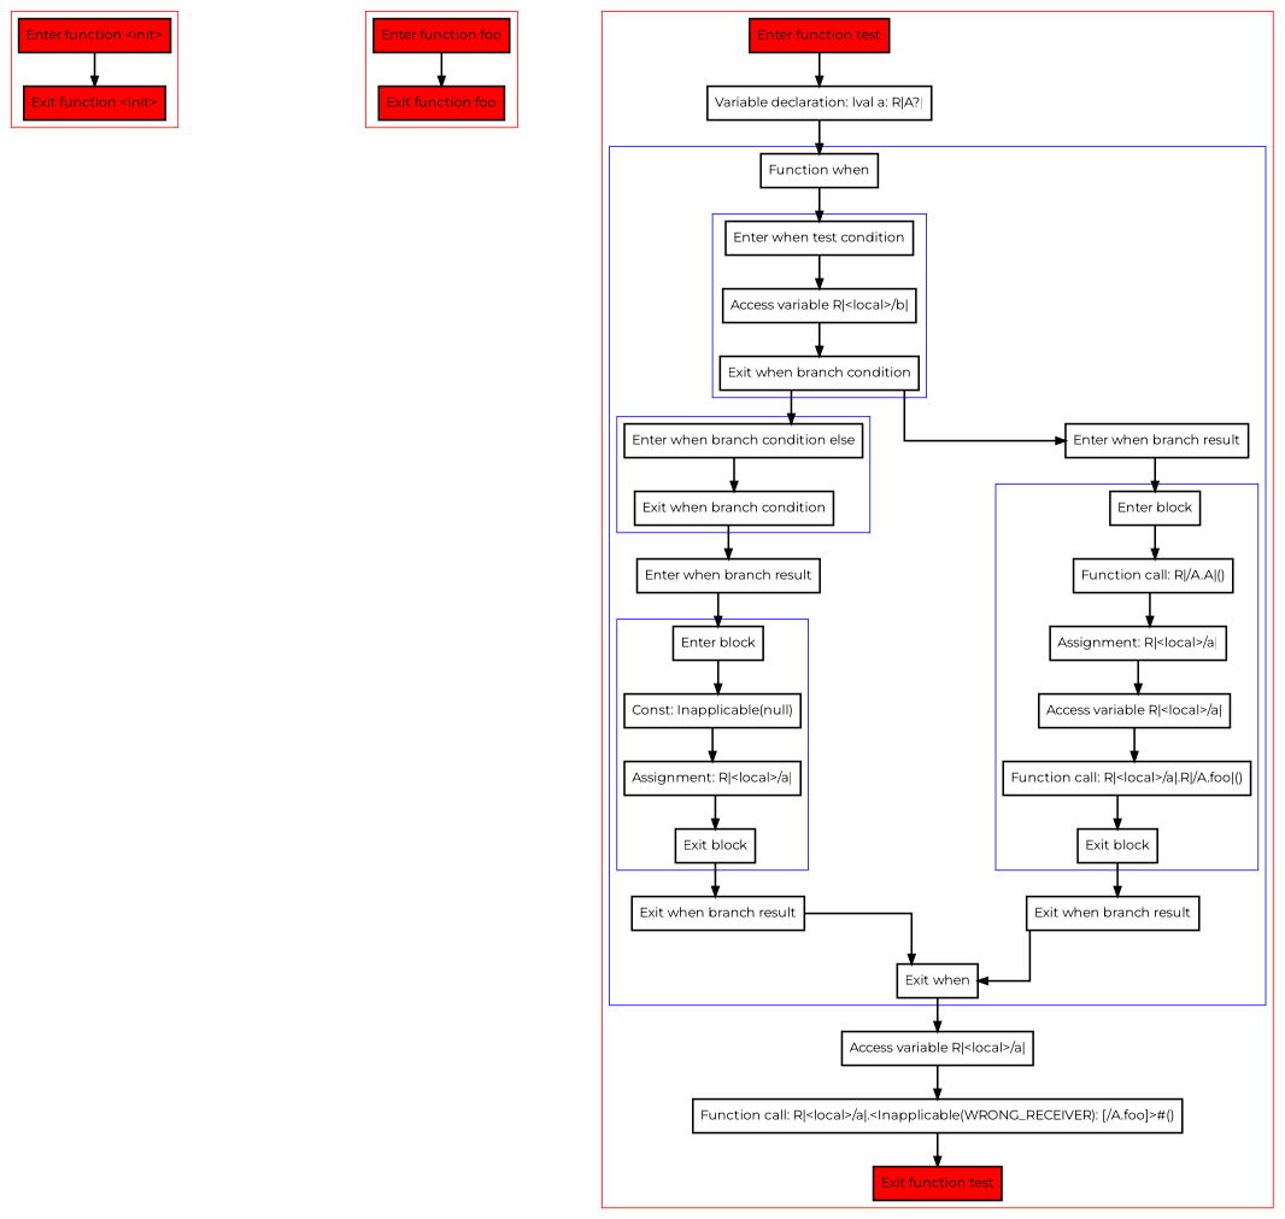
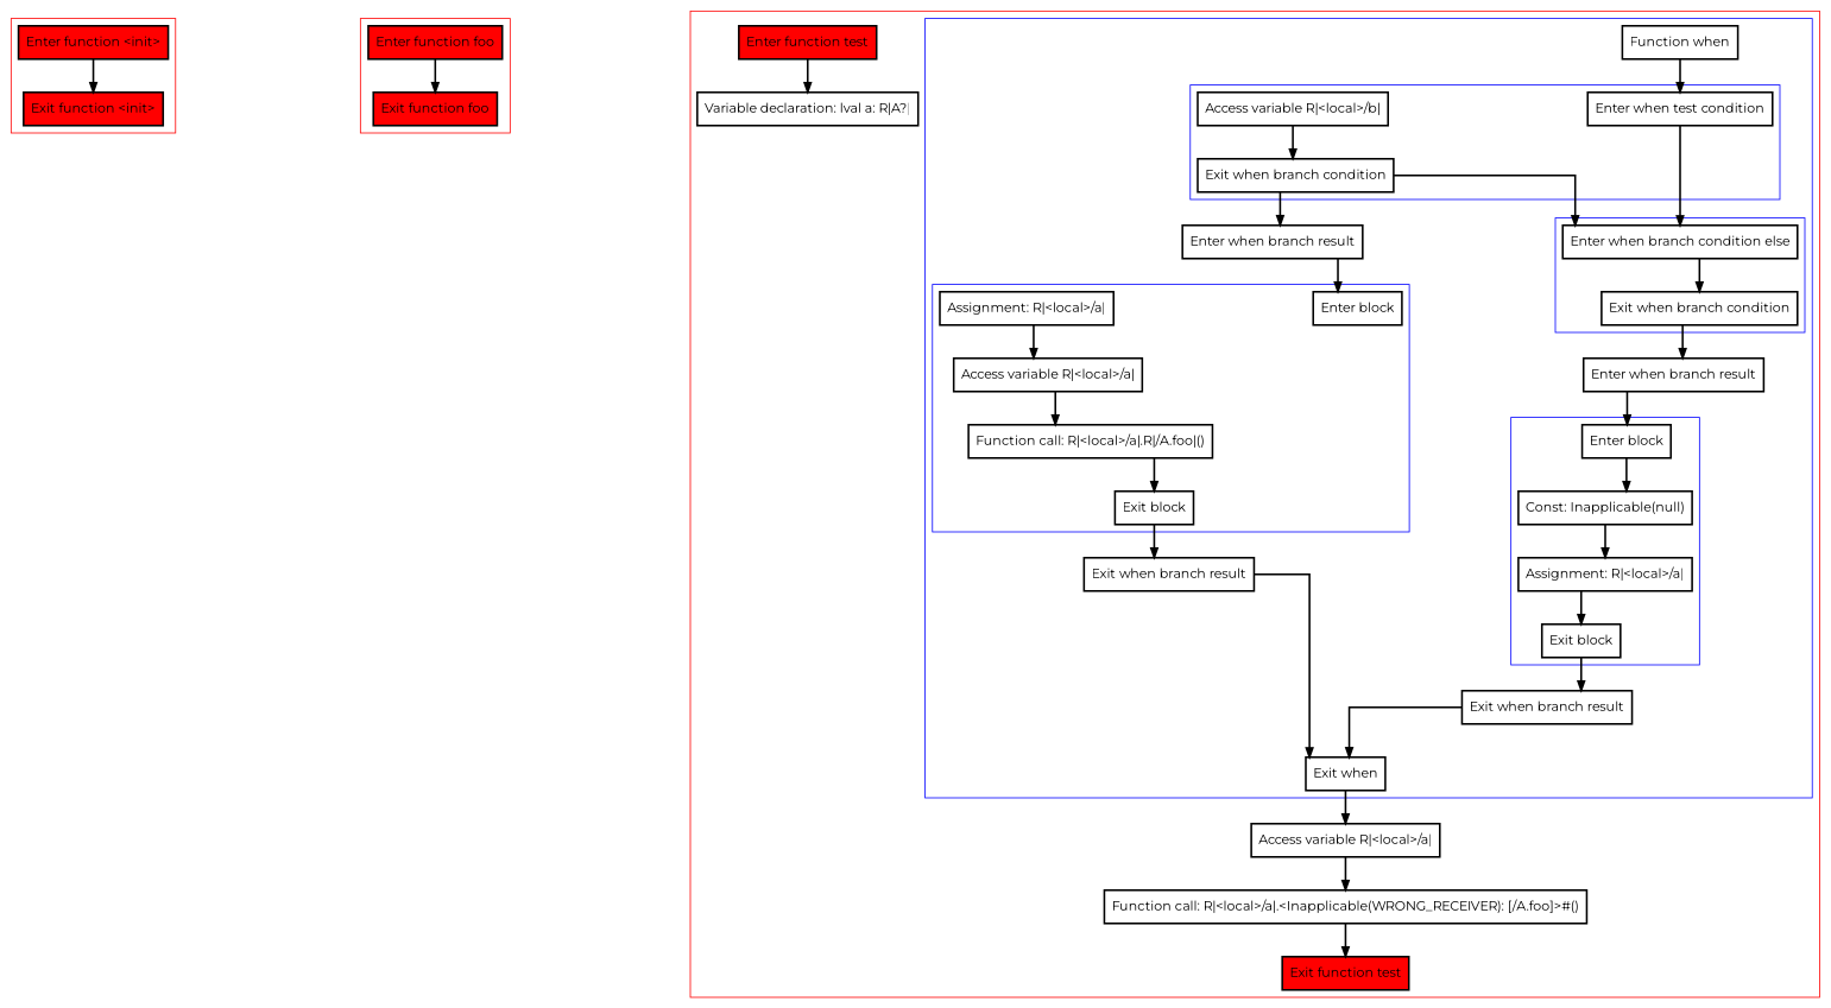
  digraph {
    fontname=Montserrat
    nodesep=3
    splines=ortho
    node [fontname=Montserrat penwidth=2 shape=box]
    edge [fontname=Montserrat penwidth=2]
    n1 [fillcolor=red label="Enter function <init>" style=filled]
    n2 [fillcolor=red label="Exit function <init>" style=filled]
    n3 [fillcolor=red label="Enter function foo" style=filled]
    n4 [fillcolor=red label="Exit function foo" style=filled]
    n5 [label="Enter when test condition"]
    n6 [label="Access variable R|<local>/b|"]
    n7 [label="Exit when branch condition"]
    n8 [label="Enter when branch condition else"]
    n9 [label="Exit when branch condition"]
    n10 [label="Enter block"]
    n11 [label="Const: Inapplicable(null)"]
    n12 [label="Assignment: R|<local>/a|"]
    n13 [label="Exit block"]
    n14 [label="Enter block"]
-   n15 [label="Function call: R|/A.A|()"]
    n16 [label="Assignment: R|<local>/a|"]
    n17 [label="Access variable R|<local>/a|"]
    n18 [label="Function call: R|<local>/a|.R|/A.foo|()"]
    n19 [label="Exit block"]
    n20 [label="Function when"]
    n21 [label="Enter when branch result"]
    n22 [label="Exit when branch result"]
    n23 [label="Enter when branch result"]
    n24 [label="Exit when branch result"]
    n25 [label="Exit when"]
    n26 [fillcolor=red label="Enter function test" style=filled]
    n27 [label="Variable declaration: lval a: R|A?|"]
    n28 [label="Access variable R|<local>/a|"]
    n29 [label="Function call: R|<local>/a|.<Inapplicable(WRONG_RECEIVER): [/A.foo]>#()"]
    n30 [fillcolor=red label="Exit function test" style=filled]
    subgraph cluster_1 {
      color=red
      n1
      n2
    }
    subgraph cluster_2 {
      color=red
      n3
      n4
    }
    subgraph cluster_3 {
      color=red
      n26
      n27
      n28
      n29
      n30
      subgraph cluster_4 {
        color=blue
        n20
        n21
        n22
        n23
        n24
        n25
        subgraph cluster_5 {
          color=blue
          n5
          n6
          n7
        }
        subgraph cluster_6 {
          color=blue
          n8
          n9
        }
        subgraph cluster_7 {
          color=blue
          n10
          n11
          n12
          n13
        }
        subgraph cluster_8 {
          color=blue
          n14
-         n15
          n16
          n17
          n18
          n19
        }
      }
    }
    n1 -> n2
    n3 -> n4
-   n5 -> n6
+   n5 -> n8
    n6 -> n7
    n7 -> n8
    n7 -> n23
    n8 -> n9
    n9 -> n21
    n10 -> n11
    n11 -> n12
    n12 -> n13
    n13 -> n22
-   n14 -> n15
-   n15 -> n16
    n16 -> n17
    n17 -> n18
    n18 -> n19
    n19 -> n24
    n20 -> n5
    n21 -> n10
    n22 -> n25
    n23 -> n14
    n24 -> n25
    n25 -> n28
    n26 -> n27
-   n27 -> n20
    n28 -> n29
    n29 -> n30
  }
